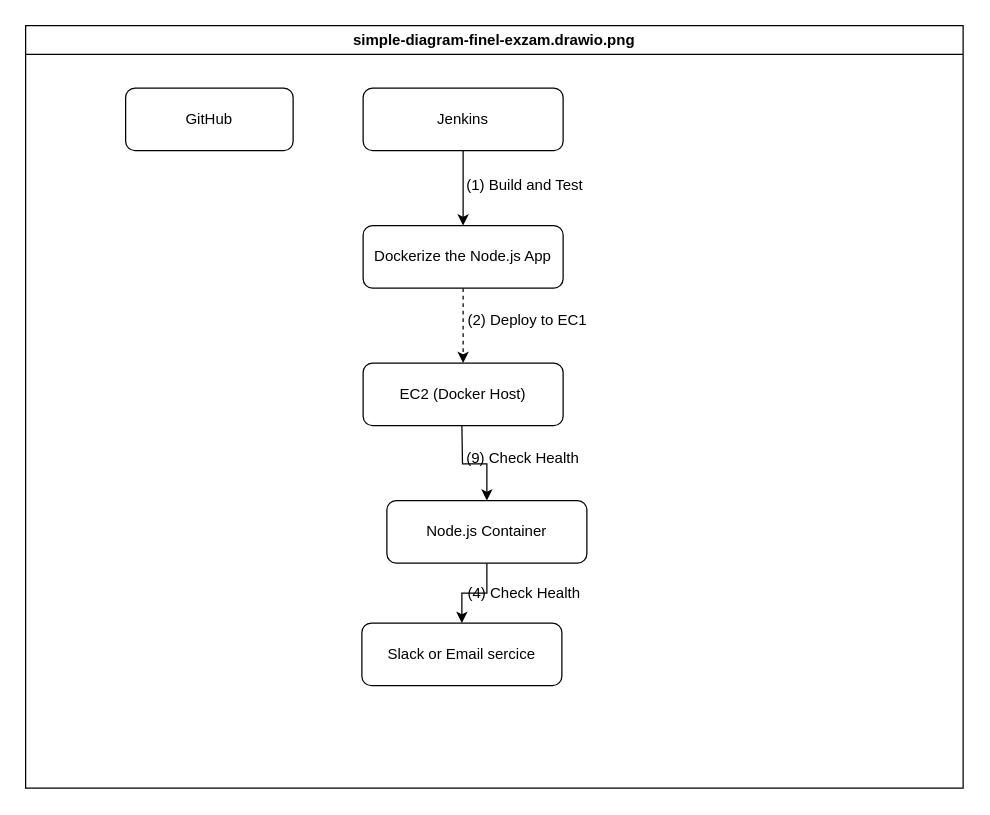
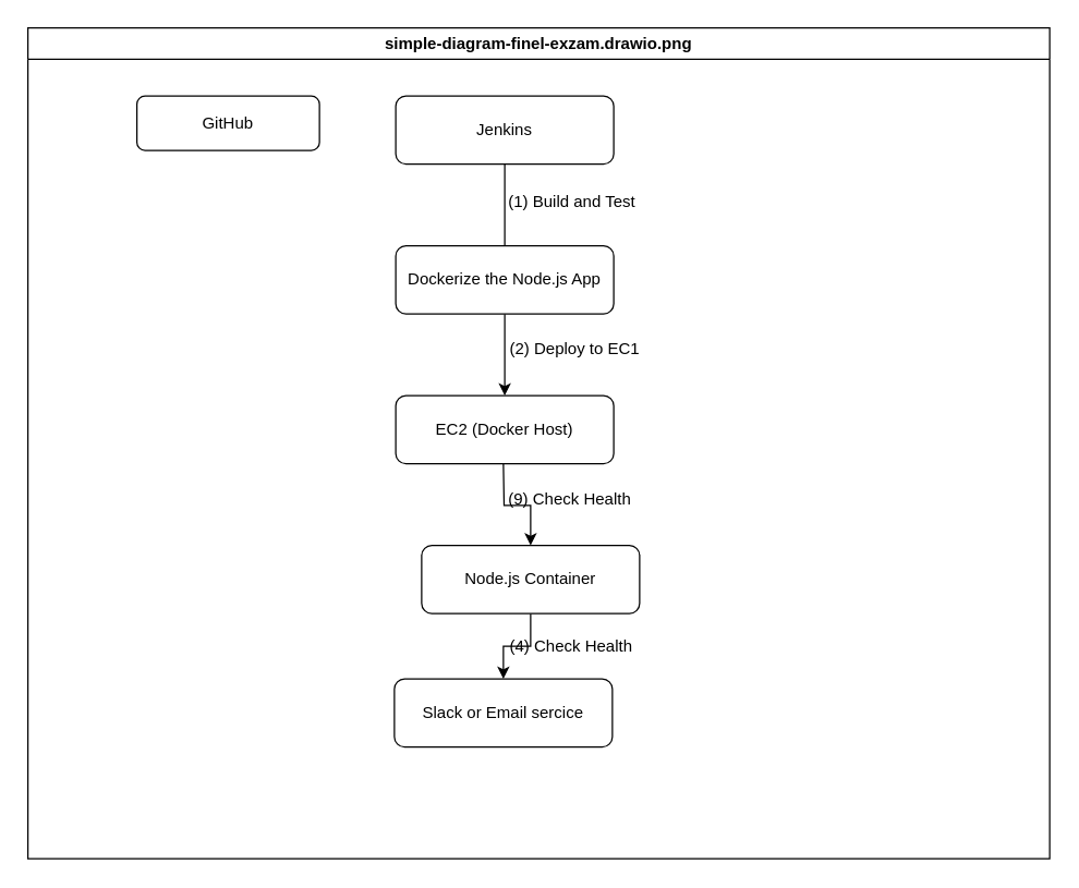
  <mxCell id="0" />
  <mxCell id="1" parent="0" />
- <mxCell id="2" value="GitHub " style="rounded=1;whiteSpace=wrap;html=1;fontSize=12;glass=0;strokeWidth=1;shadow=0;" vertex="1" parent="1"><mxGeometry x="100" y="70" width="134" height="50" as="geometry" /></mxCell>
- <mxCell id="3" value="" style="edgeStyle=orthogonalEdgeStyle;rounded=0;orthogonalLoop=1;jettySize=auto;html=1;dashed=1;" edge="1" parent="1" source="4" target="8"><mxGeometry relative="1" as="geometry" /></mxCell>
+ <mxCell id="2" value="GitHub " style="rounded=1;whiteSpace=wrap;html=1;fontSize=12;glass=0;strokeWidth=1;shadow=0;" vertex="1" parent="1"><mxGeometry x="100" y="70" width="134" height="40" as="geometry" /></mxCell>
+ <mxCell id="3" value="" style="edgeStyle=orthogonalEdgeStyle;rounded=0;orthogonalLoop=1;jettySize=auto;html=1;" edge="1" parent="1" source="4" target="8"><mxGeometry relative="1" as="geometry" /></mxCell>
  <mxCell id="4" value="Dockerize the Node.js App" style="rounded=1;whiteSpace=wrap;html=1;fontSize=12;glass=0;strokeWidth=1;shadow=0;" vertex="1" parent="1"><mxGeometry x="290" y="180" width="160" height="50" as="geometry" /></mxCell>
- <mxCell id="5" value="" style="edgeStyle=orthogonalEdgeStyle;rounded=0;orthogonalLoop=1;jettySize=auto;html=1;" edge="1" parent="1" source="6" target="4"><mxGeometry relative="1" as="geometry" /></mxCell>
+ <mxCell id="5" value="" style="edgeStyle=orthogonalEdgeStyle;rounded=0;orthogonalLoop=1;jettySize=auto;html=1;endArrow=none;" edge="1" parent="1" source="6" target="4"><mxGeometry relative="1" as="geometry" /></mxCell>
  <mxCell id="6" value="Jenkins" style="rounded=1;whiteSpace=wrap;html=1;fontSize=12;glass=0;strokeWidth=1;shadow=0;" vertex="1" parent="1"><mxGeometry x="290" y="70" width="160" height="50" as="geometry" /></mxCell>
  <mxCell id="7" value="(1) Build and Test" style="text;whiteSpace=wrap;html=1;" vertex="1" parent="1"><mxGeometry x="371" y="134" width="100" height="30" as="geometry" /></mxCell>
  <mxCell id="8" value=" EC2&amp;nbsp;(Docker Host)" style="rounded=1;whiteSpace=wrap;html=1;fontSize=12;glass=0;strokeWidth=1;shadow=0;" vertex="1" parent="1"><mxGeometry x="290" y="290" width="160" height="50" as="geometry" /></mxCell>
  <mxCell id="9" value="(2) Deploy to EC1" style="text;whiteSpace=wrap;html=1;" vertex="1" parent="1"><mxGeometry x="372" y="242" width="100" height="30" as="geometry" /></mxCell>
  <mxCell id="10" value="" style="edgeStyle=orthogonalEdgeStyle;rounded=0;orthogonalLoop=1;jettySize=auto;html=1;" edge="1" parent="1" target="12"><mxGeometry relative="1" as="geometry"><mxPoint x="369" y="340" as="sourcePoint" /></mxGeometry></mxCell>
  <mxCell id="11" value="" style="edgeStyle=orthogonalEdgeStyle;rounded=0;orthogonalLoop=1;jettySize=auto;html=1;" edge="1" parent="1" source="12" target="14"><mxGeometry relative="1" as="geometry" /></mxCell>
  <mxCell id="12" value="Node.js Container" style="rounded=1;whiteSpace=wrap;html=1;fontSize=12;glass=0;strokeWidth=1;shadow=0;" vertex="1" parent="1"><mxGeometry x="309" y="400" width="160" height="50" as="geometry" /></mxCell>
  <mxCell id="13" value="(9) Check Health" style="text;whiteSpace=wrap;html=1;" vertex="1" parent="1"><mxGeometry x="371" y="352" width="100" height="30" as="geometry" /></mxCell>
  <mxCell id="14" value="Slack or Email sercice" style="rounded=1;whiteSpace=wrap;html=1;fontSize=12;glass=0;strokeWidth=1;shadow=0;" vertex="1" parent="1"><mxGeometry x="289" y="498" width="160" height="50" as="geometry" /></mxCell>
  <mxCell id="15" value="(4) Check Health" style="text;whiteSpace=wrap;html=1;" vertex="1" parent="1"><mxGeometry x="372" y="460" width="100" height="30" as="geometry" /></mxCell>
  <mxCell id="16" value="simple-diagram-finel-exzam.drawio.png" style="swimlane;whiteSpace=wrap;html=1;" vertex="1" parent="1"><mxGeometry x="20" y="20" width="750" height="610" as="geometry" /></mxCell>
